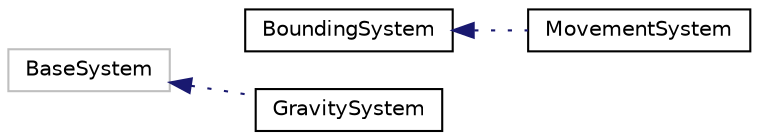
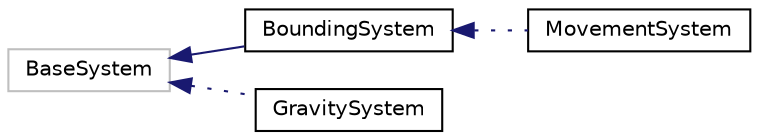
  digraph {
    rankdir=LR
    node [color=black fillcolor=white fontname=Helvetica fontsize=10 shape=record style=filled]
    edge [color=midnightblue dir=back fontname=Helvetica fontsize=10 labelfontname=Helvetica labelfontsize=10 style=dotted]
    n1 [color=grey75 height=0.2 label=BaseSystem width=0.4]
    n2 [height=0.2 label=BoundingSystem width=0.4]
    n3 [height=0.2 label=GravitySystem width=0.4]
    n4 [height=0.2 label=MovementSystem width=0.4]
+   n1 -> n2 [style=solid]
    n1 -> n3
    n2 -> n4
  }
